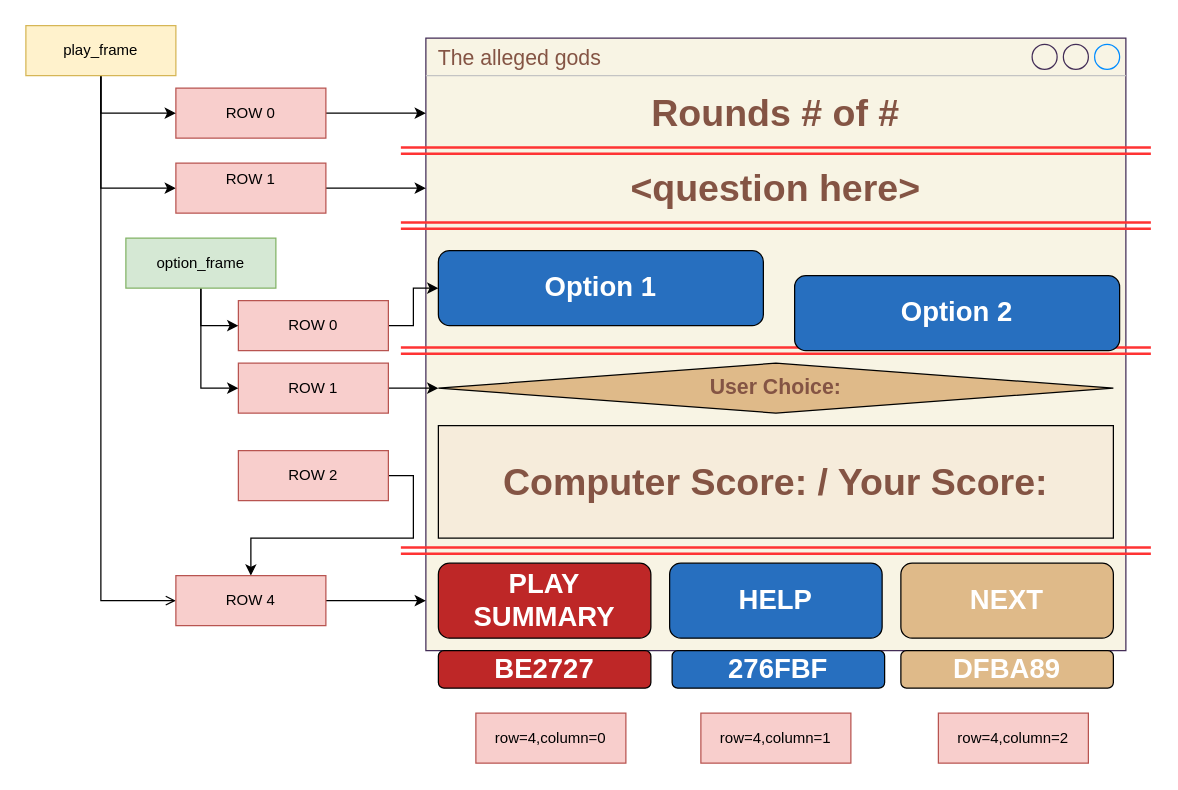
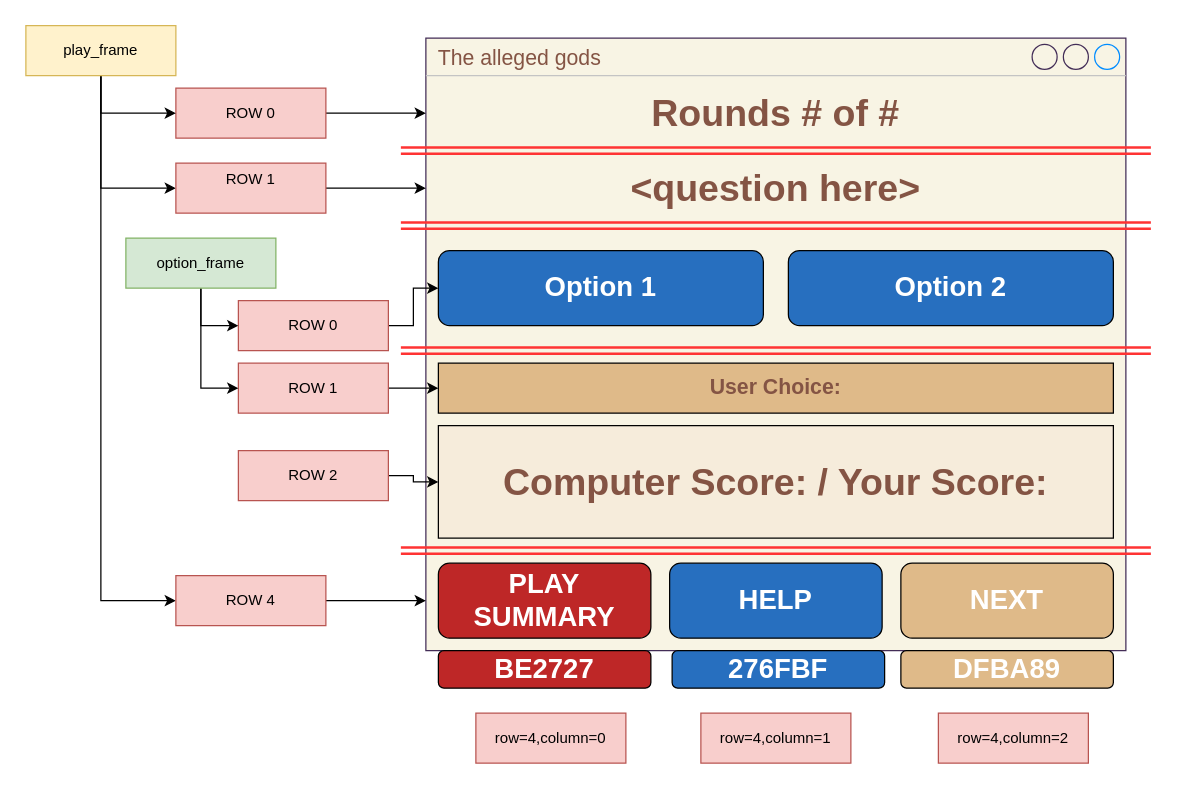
  <mxCell id="0" />
  <mxCell id="1" style="locked=1;" parent="0" />
  <mxCell id="2" value="&lt;font color=&quot;#845444&quot;&gt;The alleged gods&lt;/font&gt;" style="strokeWidth=1;shadow=0;dashed=0;align=center;html=1;shape=mxgraph.mockup.containers.window;align=left;verticalAlign=top;spacingLeft=8;strokeColor2=#008cff;strokeColor3=#c4c4c4;fontColor=#ffffff;mainText=;fontSize=17;labelBackgroundColor=none;whiteSpace=wrap;fillColor=#F8F4E4;strokeColor=#432D57;" parent="1" vertex="1"><mxGeometry x="340" y="30" width="560" height="490" as="geometry" /></mxCell>
  <mxCell id="3" value="Untitled Layer" style="" parent="0" />
  <mxCell id="4" value="" style="endArrow=none;html=1;rounded=0;strokeColor=#FF3333;shape=link;strokeWidth=2;" parent="3" edge="1"><mxGeometry width="50" height="50" relative="1" as="geometry"><mxPoint x="320" y="180" as="sourcePoint" /><mxPoint x="920" y="180" as="targetPoint" /></mxGeometry></mxCell>
  <mxCell id="5" value="" style="endArrow=none;html=1;rounded=0;strokeColor=#FF3333;shape=link;strokeWidth=2;" parent="3" edge="1"><mxGeometry width="50" height="50" relative="1" as="geometry"><mxPoint x="320" y="440" as="sourcePoint" /><mxPoint x="920" y="440" as="targetPoint" /></mxGeometry></mxCell>
  <mxCell id="6" value="" style="endArrow=none;html=1;rounded=0;strokeColor=#FF3333;shape=link;strokeWidth=2;" parent="3" edge="1"><mxGeometry width="50" height="50" relative="1" as="geometry"><mxPoint x="320" y="120" as="sourcePoint" /><mxPoint x="920" y="120" as="targetPoint" /></mxGeometry></mxCell>
  <mxCell id="7" value="" style="endArrow=none;html=1;rounded=0;strokeColor=#FF3333;shape=link;strokeWidth=2;" parent="3" edge="1"><mxGeometry width="50" height="50" relative="1" as="geometry"><mxPoint x="320" y="280" as="sourcePoint" /><mxPoint x="920" y="280" as="targetPoint" /></mxGeometry></mxCell>
- <mxCell id="8" value="&lt;b style=&quot;font-size: 17px;&quot;&gt;&lt;font color=&quot;#845444&quot; style=&quot;font-size: 17px;&quot;&gt;User Choice:&lt;/font&gt;&lt;/b&gt;" style="rhombus;whiteSpace=wrap;html=1;fillColor=#DFBA89;fontColor=#ffffff;fontSize=17;" vertex="1" parent="3"><mxGeometry x="350" y="290" width="540" height="40" as="geometry" /></mxCell>
+ <mxCell id="8" value="&lt;b style=&quot;font-size: 17px;&quot;&gt;&lt;font color=&quot;#845444&quot; style=&quot;font-size: 17px;&quot;&gt;User Choice:&lt;/font&gt;&lt;/b&gt;" style="rounded=0;whiteSpace=wrap;html=1;fillColor=#DFBA89;fontColor=#ffffff;fontSize=17;" vertex="1" parent="3"><mxGeometry x="350" y="290" width="540" height="40" as="geometry" /></mxCell>
  <mxCell id="9" value="&lt;b&gt;&lt;font style=&quot;font-size: 30px;&quot; color=&quot;#845444&quot;&gt;Computer Score: / Your Score:&lt;/font&gt;&lt;/b&gt;" style="rounded=0;whiteSpace=wrap;html=1;fillColor=#F6ECDB;fontColor=#ffffff;" vertex="1" parent="3"><mxGeometry x="350" y="340" width="540" height="90" as="geometry" /></mxCell>
- <mxCell id="10" style="edgeStyle=orthogonalEdgeStyle;rounded=0;orthogonalLoop=1;jettySize=auto;html=1;exitX=1;exitY=0.5;exitDx=0;exitDy=0;" edge="1" parent="3" source="45" target="37"><mxGeometry relative="1" as="geometry" /></mxCell>
+ <mxCell id="10" style="edgeStyle=orthogonalEdgeStyle;rounded=0;orthogonalLoop=1;jettySize=auto;html=1;exitX=1;exitY=0.5;exitDx=0;exitDy=0;entryX=0;entryY=0.5;entryDx=0;entryDy=0;" edge="1" parent="3" source="45" target="9"><mxGeometry relative="1" as="geometry" /></mxCell>
  <mxCell id="11" style="edgeStyle=orthogonalEdgeStyle;rounded=0;orthogonalLoop=1;jettySize=auto;html=1;exitX=1;exitY=0.5;exitDx=0;exitDy=0;entryX=0;entryY=0.5;entryDx=0;entryDy=0;" edge="1" parent="3" source="35" target="8"><mxGeometry relative="1" as="geometry" /></mxCell>
  <mxCell id="12" style="edgeStyle=orthogonalEdgeStyle;rounded=0;orthogonalLoop=1;jettySize=auto;html=1;exitX=1;exitY=0.5;exitDx=0;exitDy=0;entryX=0;entryY=0.5;entryDx=0;entryDy=0;" edge="1" parent="3" source="34" target="16"><mxGeometry relative="1" as="geometry" /></mxCell>
  <mxCell id="13" value="Untitled Layer" style="" parent="0" />
  <mxCell id="14" value="&lt;font color=&quot;#845444&quot;&gt;&lt;span style=&quot;font-size: 30px;&quot;&gt;&lt;b&gt;Rounds # of #&lt;/b&gt;&lt;/span&gt;&lt;/font&gt;" style="text;html=1;align=center;verticalAlign=middle;whiteSpace=wrap;rounded=0;fontColor=#FFFFFF;" parent="13" vertex="1"><mxGeometry x="350" y="60" width="540" height="60" as="geometry" /></mxCell>
  <mxCell id="15" value="&lt;font color=&quot;#845444&quot;&gt;&lt;span style=&quot;font-size: 30px;&quot;&gt;&lt;b&gt;&amp;lt;question here&amp;gt;&lt;/b&gt;&lt;/span&gt;&lt;/font&gt;" style="text;html=1;align=center;verticalAlign=middle;whiteSpace=wrap;rounded=0;fontColor=#FFFFFF;" parent="13" vertex="1"><mxGeometry x="350" y="120" width="540" height="60" as="geometry" /></mxCell>
  <mxCell id="16" value="Option 1" style="rounded=1;whiteSpace=wrap;html=1;fillColor=#276FBF;fontColor=#FFFFFF;fontStyle=1;fontSize=22;" parent="13" vertex="1"><mxGeometry x="350" y="200" width="260" height="60" as="geometry" /></mxCell>
  <mxCell id="17" value="PLAY SUMMARY" style="rounded=1;whiteSpace=wrap;html=1;fillColor=#be2727;fontColor=#FFFFFF;fontStyle=1;fontSize=22;" parent="13" vertex="1"><mxGeometry x="350" y="450" width="170" height="60" as="geometry" /></mxCell>
  <mxCell id="18" value="HELP" style="rounded=1;whiteSpace=wrap;html=1;fillColor=#276FBF;fontColor=#FFFFFF;fontStyle=1;fontSize=22;" parent="13" vertex="1"><mxGeometry x="535" y="450" width="170" height="60" as="geometry" /></mxCell>
  <mxCell id="19" value="NEXT" style="rounded=1;whiteSpace=wrap;html=1;fillColor=#DFBA89;fontColor=#FFFFFF;fontStyle=1;fontSize=22;" parent="13" vertex="1"><mxGeometry x="720" y="450" width="170" height="60" as="geometry" /></mxCell>
  <mxCell id="20" value="BE2727" style="rounded=1;whiteSpace=wrap;html=1;fillColor=#BE2727;fontColor=#FFFFFF;fontStyle=1;fontSize=22;" parent="13" vertex="1"><mxGeometry x="350" y="520" width="170" height="30" as="geometry" /></mxCell>
  <mxCell id="21" value="276FBF" style="rounded=1;whiteSpace=wrap;html=1;fillColor=#276FBF;fontColor=#FFFFFF;fontStyle=1;fontSize=22;" parent="13" vertex="1"><mxGeometry x="537" y="520" width="170" height="30" as="geometry" /></mxCell>
  <mxCell id="22" value="DFBA89" style="rounded=1;whiteSpace=wrap;html=1;fillColor=#DFBA89;fontColor=#FFFFFF;fontStyle=1;fontSize=22;" parent="13" vertex="1"><mxGeometry x="720" y="520" width="170" height="30" as="geometry" /></mxCell>
- <mxCell id="23" value="Option 2" style="rounded=1;whiteSpace=wrap;html=1;fillColor=#276FBF;fontColor=#FFFFFF;fontStyle=1;fontSize=22;" vertex="1" parent="13"><mxGeometry x="635" y="220" width="260" height="60" as="geometry" /></mxCell>
+ <mxCell id="23" value="Option 2" style="rounded=1;whiteSpace=wrap;html=1;fillColor=#276FBF;fontColor=#FFFFFF;fontStyle=1;fontSize=22;" vertex="1" parent="13"><mxGeometry x="630" y="200" width="260" height="60" as="geometry" /></mxCell>
  <mxCell id="24" value="Untitled Layer" style="" parent="0" />
  <mxCell id="25" value="Untitled Layer" parent="0" />
  <mxCell id="26" style="edgeStyle=orthogonalEdgeStyle;rounded=0;orthogonalLoop=1;jettySize=auto;html=1;" edge="1" parent="25" source="27"><mxGeometry relative="1" as="geometry"><mxPoint x="340" y="90" as="targetPoint" /></mxGeometry></mxCell>
  <mxCell id="27" value="ROW 0" style="rounded=0;whiteSpace=wrap;html=1;fillColor=#f8cecc;strokeColor=#b85450;" parent="25" vertex="1"><mxGeometry x="140" y="70" width="120" height="40" as="geometry" /></mxCell>
  <mxCell id="28" style="edgeStyle=orthogonalEdgeStyle;rounded=0;orthogonalLoop=1;jettySize=auto;html=1;exitX=0.5;exitY=1;exitDx=0;exitDy=0;entryX=0;entryY=0.5;entryDx=0;entryDy=0;" edge="1" parent="25" source="31" target="27"><mxGeometry relative="1" as="geometry" /></mxCell>
  <mxCell id="29" style="edgeStyle=orthogonalEdgeStyle;rounded=0;orthogonalLoop=1;jettySize=auto;html=1;exitX=0.5;exitY=1;exitDx=0;exitDy=0;entryX=0;entryY=0.5;entryDx=0;entryDy=0;" edge="1" parent="25" source="31" target="33"><mxGeometry relative="1" as="geometry" /></mxCell>
- <mxCell id="30" style="edgeStyle=orthogonalEdgeStyle;rounded=0;orthogonalLoop=1;jettySize=auto;html=1;exitX=0.5;exitY=1;exitDx=0;exitDy=0;entryX=0;entryY=0.5;entryDx=0;entryDy=0;endArrow=open;" edge="1" parent="25" source="31" target="37"><mxGeometry relative="1" as="geometry" /></mxCell>
+ <mxCell id="30" style="edgeStyle=orthogonalEdgeStyle;rounded=0;orthogonalLoop=1;jettySize=auto;html=1;exitX=0.5;exitY=1;exitDx=0;exitDy=0;entryX=0;entryY=0.5;entryDx=0;entryDy=0;" edge="1" parent="25" source="31" target="37"><mxGeometry relative="1" as="geometry" /></mxCell>
  <mxCell id="31" value="play_frame" style="rounded=0;whiteSpace=wrap;html=1;fillColor=#fff2cc;strokeColor=#d6b656;" parent="25" vertex="1"><mxGeometry x="20" y="20" width="120" height="40" as="geometry" /></mxCell>
  <mxCell id="32" style="edgeStyle=orthogonalEdgeStyle;rounded=0;orthogonalLoop=1;jettySize=auto;html=1;exitX=1;exitY=0.5;exitDx=0;exitDy=0;" edge="1" parent="25" source="33"><mxGeometry relative="1" as="geometry"><mxPoint x="340" y="150" as="targetPoint" /></mxGeometry></mxCell>
  <mxCell id="33" value="ROW&amp;nbsp;&lt;span style=&quot;background-color: initial;&quot;&gt;1&lt;/span&gt;&lt;div&gt;&lt;div&gt;&lt;br&gt;&lt;/div&gt;&lt;/div&gt;" style="rounded=0;whiteSpace=wrap;html=1;fillColor=#f8cecc;strokeColor=#b85450;" parent="25" vertex="1"><mxGeometry x="140" y="130" width="120" height="40" as="geometry" /></mxCell>
  <mxCell id="34" value="ROW 0" style="rounded=0;whiteSpace=wrap;html=1;fillColor=#f8cecc;strokeColor=#b85450;" parent="25" vertex="1"><mxGeometry x="190" y="240" width="120" height="40" as="geometry" /></mxCell>
  <mxCell id="35" value="ROW 1" style="rounded=0;whiteSpace=wrap;html=1;fillColor=#f8cecc;strokeColor=#b85450;" parent="25" vertex="1"><mxGeometry x="190" y="290" width="120" height="40" as="geometry" /></mxCell>
  <mxCell id="36" style="edgeStyle=orthogonalEdgeStyle;rounded=0;orthogonalLoop=1;jettySize=auto;html=1;exitX=1;exitY=0.5;exitDx=0;exitDy=0;" edge="1" parent="25" source="37"><mxGeometry relative="1" as="geometry"><mxPoint x="340" y="480" as="targetPoint" /></mxGeometry></mxCell>
  <mxCell id="37" value="ROW 4" style="rounded=0;whiteSpace=wrap;html=1;fillColor=#f8cecc;strokeColor=#b85450;" parent="25" vertex="1"><mxGeometry x="140" y="460" width="120" height="40" as="geometry" /></mxCell>
  <mxCell id="38" value="row=4,column=0" style="rounded=0;whiteSpace=wrap;html=1;fillColor=#f8cecc;strokeColor=#b85450;" parent="25" vertex="1"><mxGeometry x="380" y="570" width="120" height="40" as="geometry" /></mxCell>
  <mxCell id="39" value="row=4,column=2" style="rounded=0;whiteSpace=wrap;html=1;fillColor=#f8cecc;strokeColor=#b85450;" parent="25" vertex="1"><mxGeometry x="750" y="570" width="120" height="40" as="geometry" /></mxCell>
  <mxCell id="40" value="row=4,column=1" style="rounded=0;whiteSpace=wrap;html=1;fillColor=#f8cecc;strokeColor=#b85450;" parent="25" vertex="1"><mxGeometry x="560" y="570" width="120" height="40" as="geometry" /></mxCell>
  <mxCell id="41" style="edgeStyle=orthogonalEdgeStyle;rounded=0;orthogonalLoop=1;jettySize=auto;html=1;exitX=0.5;exitY=1;exitDx=0;exitDy=0;" parent="25" source="38" target="38" edge="1"><mxGeometry relative="1" as="geometry" /></mxCell>
  <mxCell id="42" style="edgeStyle=orthogonalEdgeStyle;rounded=0;orthogonalLoop=1;jettySize=auto;html=1;exitX=0.5;exitY=1;exitDx=0;exitDy=0;entryX=0;entryY=0.5;entryDx=0;entryDy=0;" edge="1" parent="25" source="44" target="35"><mxGeometry relative="1" as="geometry" /></mxCell>
  <mxCell id="43" style="edgeStyle=orthogonalEdgeStyle;rounded=0;orthogonalLoop=1;jettySize=auto;html=1;exitX=0.5;exitY=1;exitDx=0;exitDy=0;entryX=0;entryY=0.5;entryDx=0;entryDy=0;" edge="1" parent="25" source="44" target="34"><mxGeometry relative="1" as="geometry" /></mxCell>
  <mxCell id="44" value="option_frame" style="rounded=0;whiteSpace=wrap;html=1;fillColor=#d5e8d4;strokeColor=#82b366;" vertex="1" parent="25"><mxGeometry x="100" y="190" width="120" height="40" as="geometry" /></mxCell>
  <mxCell id="45" value="ROW 2" style="rounded=0;whiteSpace=wrap;html=1;fillColor=#f8cecc;strokeColor=#b85450;" vertex="1" parent="25"><mxGeometry x="190" y="360" width="120" height="40" as="geometry" /></mxCell>
